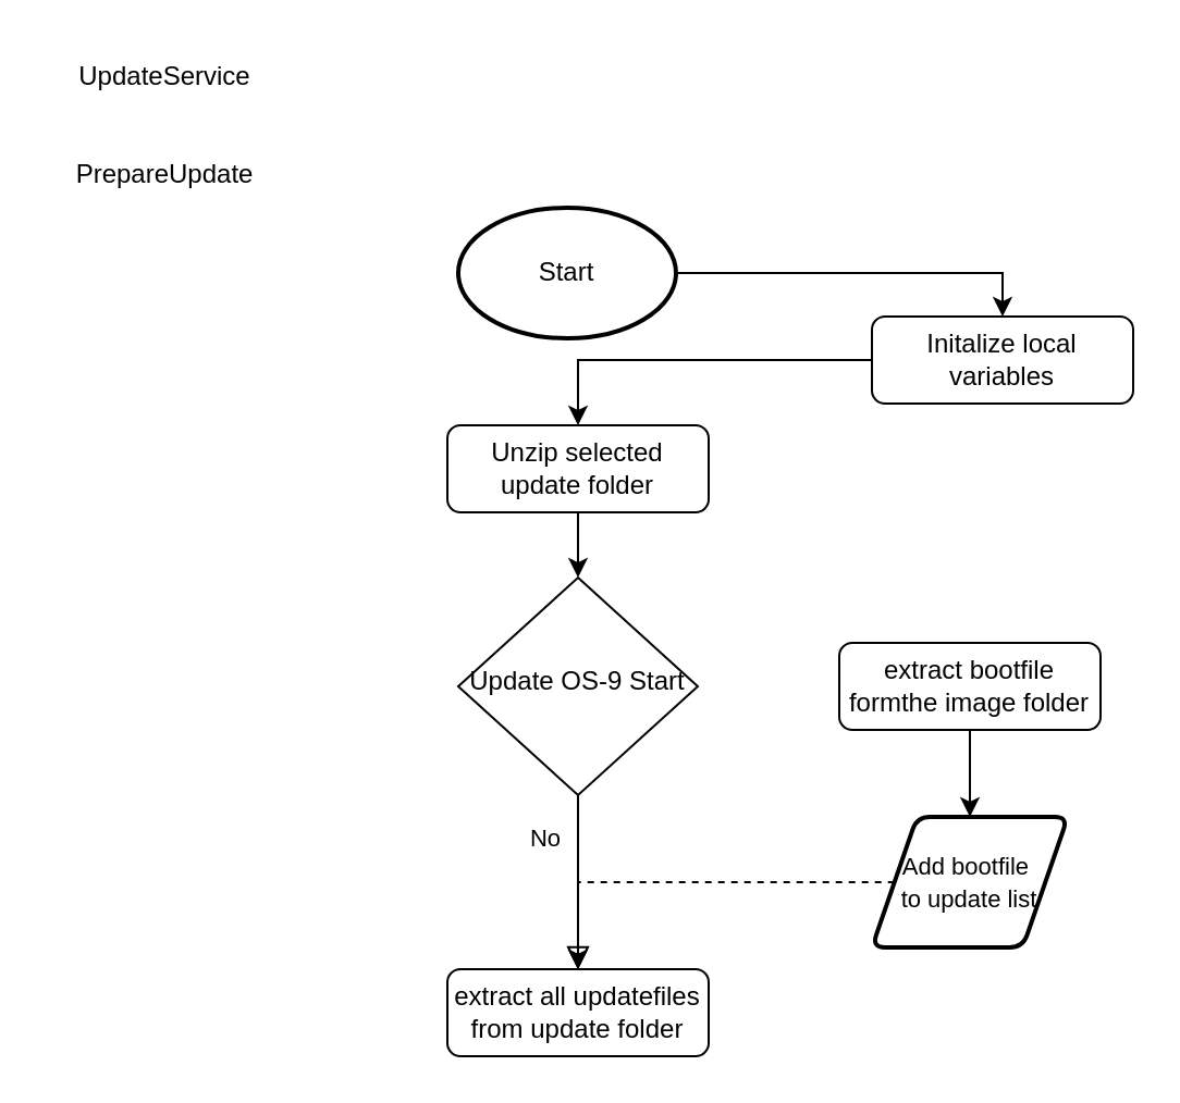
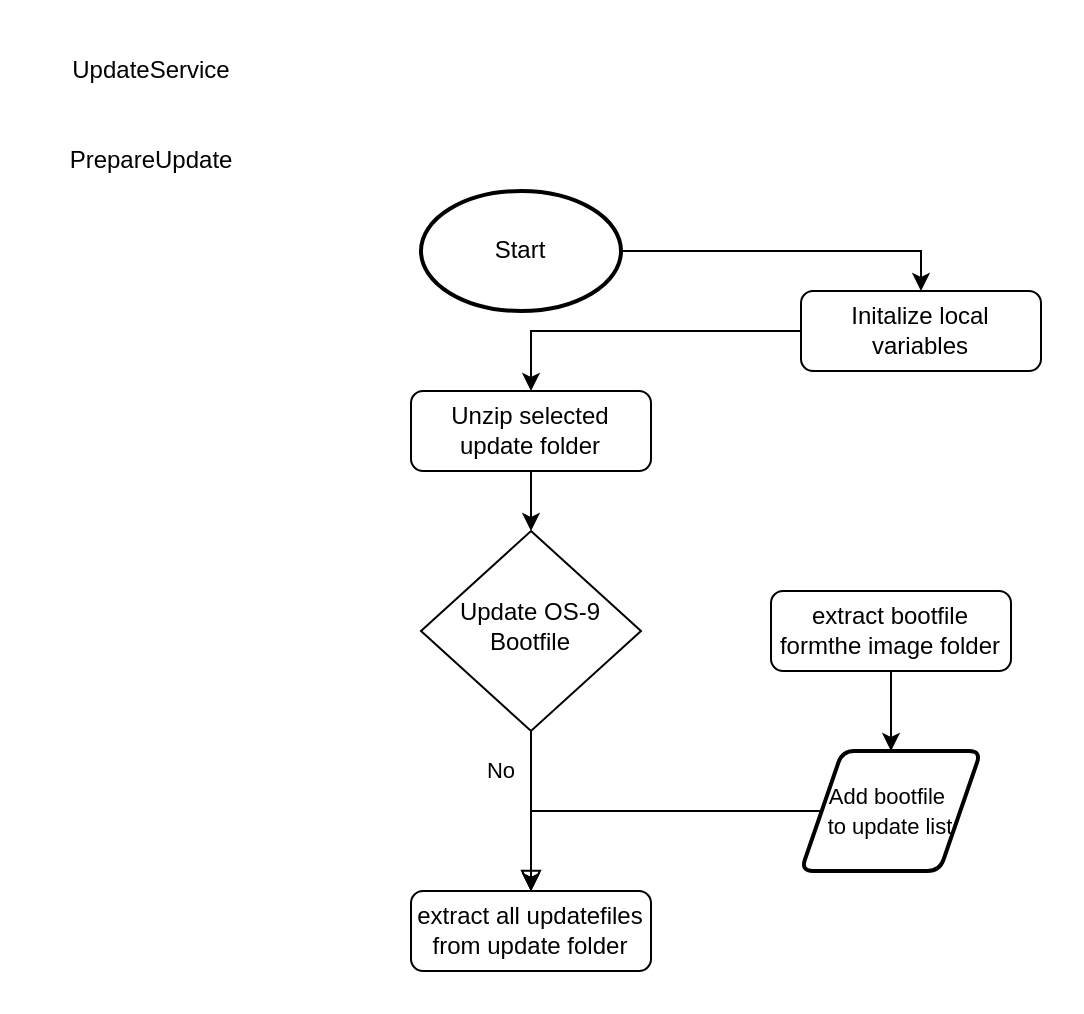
  <mxCell id="0" />
  <mxCell id="1" parent="0" />
  <mxCell id="2" style="edgeStyle=orthogonalEdgeStyle;rounded=0;orthogonalLoop=1;jettySize=auto;html=1;entryX=0.5;entryY=0;entryDx=0;entryDy=0;" edge="1" parent="1" source="3" target="11"><mxGeometry relative="1" as="geometry" /></mxCell>
  <mxCell id="3" value="Initalize local variables" style="rounded=1;whiteSpace=wrap;html=1;fontSize=12;glass=0;strokeWidth=1;shadow=0;" parent="1" vertex="1"><mxGeometry x="400" y="145" width="120" height="40" as="geometry" /></mxCell>
  <mxCell id="4" value="" style="edgeStyle=orthogonalEdgeStyle;rounded=0;orthogonalLoop=1;jettySize=auto;html=1;" edge="1" parent="1" source="5" target="13"><mxGeometry relative="1" as="geometry" /></mxCell>
- <mxCell id="5" value="Update OS-9 Start" style="rhombus;whiteSpace=wrap;html=1;shadow=0;fontFamily=Helvetica;fontSize=12;align=center;strokeWidth=1;spacing=6;spacingTop=-4;" parent="1" vertex="1"><mxGeometry x="210" y="265" width="110" height="100" as="geometry" /></mxCell>
+ <mxCell id="5" value="Update OS-9 Bootfile" style="rhombus;whiteSpace=wrap;html=1;shadow=0;fontFamily=Helvetica;fontSize=12;align=center;strokeWidth=1;spacing=6;spacingTop=-4;" parent="1" vertex="1"><mxGeometry x="210" y="265" width="110" height="100" as="geometry" /></mxCell>
  <mxCell id="6" value="&lt;div&gt;UpdateService&lt;/div&gt;" style="text;html=1;align=center;verticalAlign=middle;resizable=0;points=[];autosize=1;strokeColor=none;fillColor=none;" vertex="1" parent="1"><mxGeometry x="25" y="20" width="100" height="30" as="geometry" /></mxCell>
  <mxCell id="7" value="&lt;div&gt;PrepareUpdate&lt;/div&gt;" style="text;html=1;align=center;verticalAlign=middle;resizable=0;points=[];autosize=1;strokeColor=none;fillColor=none;" vertex="1" parent="1"><mxGeometry x="20" y="65" width="110" height="30" as="geometry" /></mxCell>
  <mxCell id="8" style="edgeStyle=orthogonalEdgeStyle;rounded=0;orthogonalLoop=1;jettySize=auto;html=1;entryX=0.5;entryY=0;entryDx=0;entryDy=0;" edge="1" parent="1" source="9" target="3"><mxGeometry relative="1" as="geometry" /></mxCell>
  <mxCell id="9" value="Start" style="strokeWidth=2;html=1;shape=mxgraph.flowchart.start_1;whiteSpace=wrap;" vertex="1" parent="1"><mxGeometry x="210" y="95" width="100" height="60" as="geometry" /></mxCell>
  <mxCell id="10" value="" style="edgeStyle=orthogonalEdgeStyle;rounded=0;orthogonalLoop=1;jettySize=auto;html=1;entryX=0.5;entryY=0;entryDx=0;entryDy=0;" edge="1" parent="1" source="11" target="5"><mxGeometry relative="1" as="geometry" /></mxCell>
  <mxCell id="11" value="Unzip selected update folder" style="rounded=1;whiteSpace=wrap;html=1;fontSize=12;glass=0;strokeWidth=1;shadow=0;" vertex="1" parent="1"><mxGeometry x="205" y="195" width="120" height="40" as="geometry" /></mxCell>
  <mxCell id="12" value="No" style="edgeStyle=orthogonalEdgeStyle;rounded=0;html=1;jettySize=auto;orthogonalLoop=1;fontSize=11;endArrow=block;endFill=0;endSize=8;strokeWidth=1;shadow=0;labelBackgroundColor=none;entryX=0.5;entryY=0;entryDx=0;entryDy=0;exitX=0.5;exitY=1;exitDx=0;exitDy=0;" edge="1" parent="1" source="5" target="13"><mxGeometry x="-0.5" y="-15" relative="1" as="geometry"><mxPoint as="offset" /><mxPoint x="260" y="435" as="sourcePoint" /><mxPoint x="260" y="505" as="targetPoint" /></mxGeometry></mxCell>
  <mxCell id="13" value="&lt;div&gt;extract all updatefiles&lt;/div&gt;&lt;div&gt;from update folder&lt;br&gt;&lt;/div&gt;" style="rounded=1;whiteSpace=wrap;html=1;fontSize=12;glass=0;strokeWidth=1;shadow=0;" vertex="1" parent="1"><mxGeometry x="205" y="445" width="120" height="40" as="geometry" /></mxCell>
  <mxCell id="14" value="" style="edgeStyle=orthogonalEdgeStyle;rounded=0;orthogonalLoop=1;jettySize=auto;html=1;" edge="1" parent="1" source="15" target="17"><mxGeometry relative="1" as="geometry" /></mxCell>
  <mxCell id="15" value="extract bootfile formthe image folder" style="rounded=1;whiteSpace=wrap;html=1;fontSize=12;glass=0;strokeWidth=1;shadow=0;" vertex="1" parent="1"><mxGeometry x="385" y="295" width="120" height="40" as="geometry" /></mxCell>
- <mxCell id="16" style="edgeStyle=orthogonalEdgeStyle;rounded=0;orthogonalLoop=1;jettySize=auto;html=1;entryX=0.5;entryY=0;entryDx=0;entryDy=0;dashed=1;" edge="1" parent="1" source="17" target="13"><mxGeometry relative="1" as="geometry"><mxPoint x="350" y="385" as="targetPoint" /></mxGeometry></mxCell>
+ <mxCell id="16" style="edgeStyle=orthogonalEdgeStyle;rounded=0;orthogonalLoop=1;jettySize=auto;html=1;entryX=0.5;entryY=0;entryDx=0;entryDy=0;" edge="1" parent="1" source="17" target="13"><mxGeometry relative="1" as="geometry"><mxPoint x="350" y="385" as="targetPoint" /></mxGeometry></mxCell>
  <mxCell id="17" value="&lt;div&gt;&lt;font style=&quot;font-size: 11px;&quot;&gt;Add bootfile&amp;nbsp;&lt;/font&gt;&lt;/div&gt;&lt;div&gt;&lt;font style=&quot;font-size: 11px;&quot;&gt;to update list&lt;/font&gt;&lt;/div&gt;" style="shape=parallelogram;html=1;strokeWidth=2;perimeter=parallelogramPerimeter;whiteSpace=wrap;rounded=1;arcSize=12;size=0.23;" vertex="1" parent="1"><mxGeometry x="400" y="375" width="90" height="60" as="geometry" /></mxCell>
